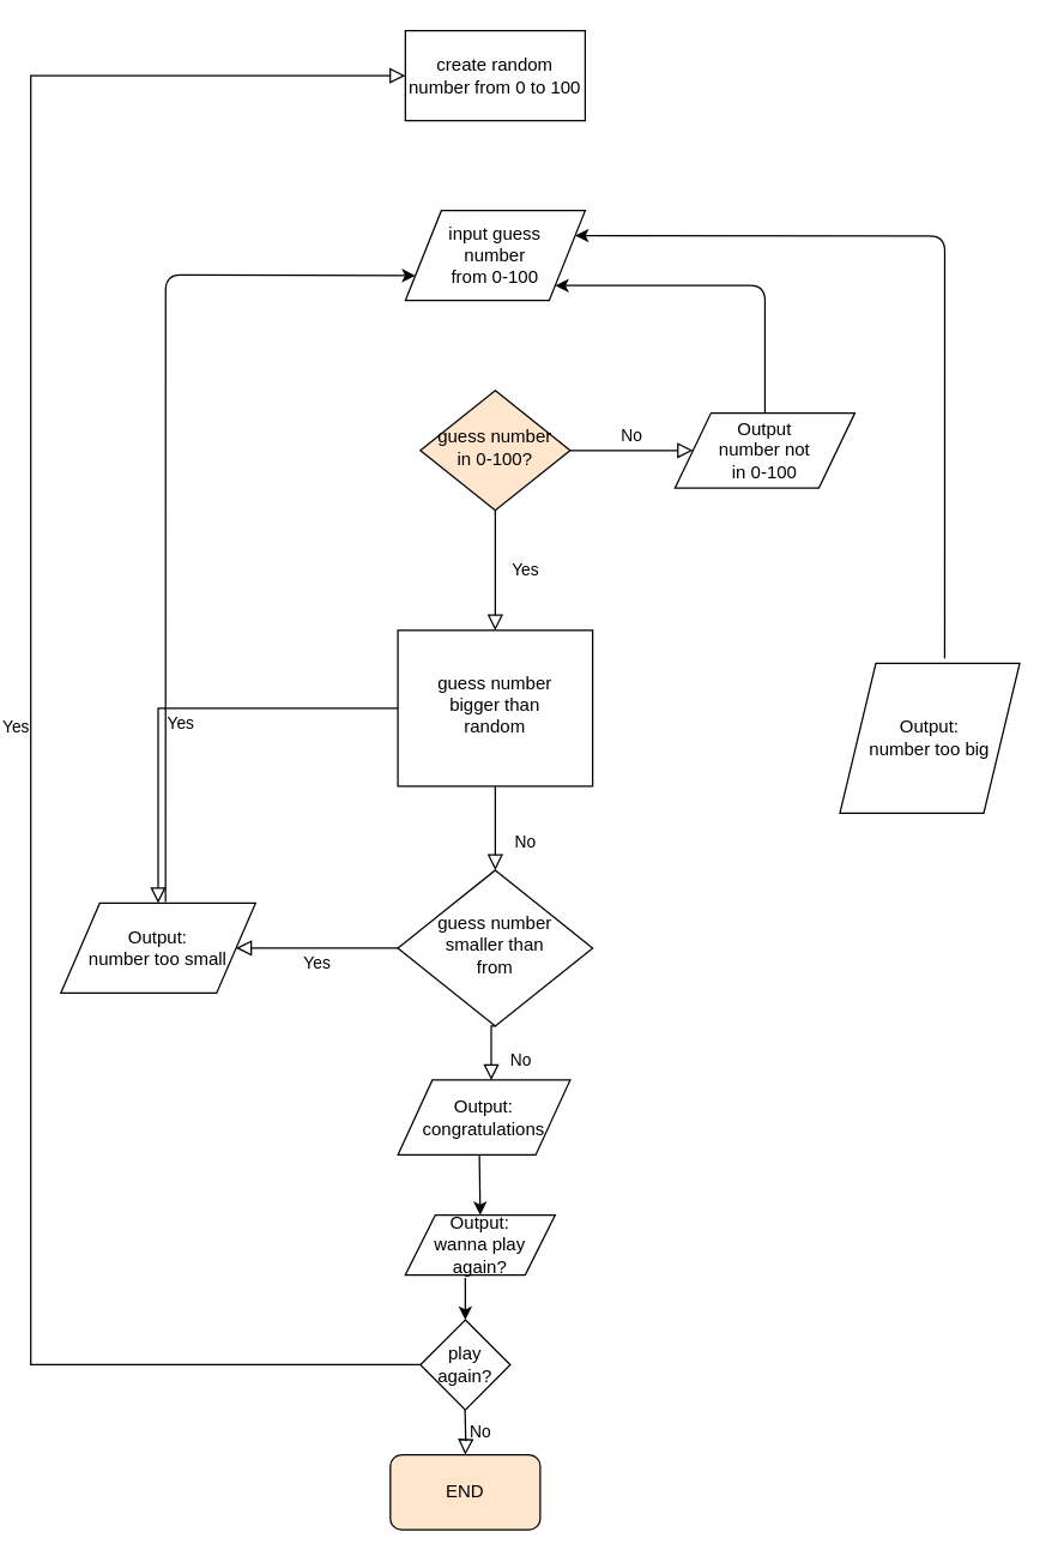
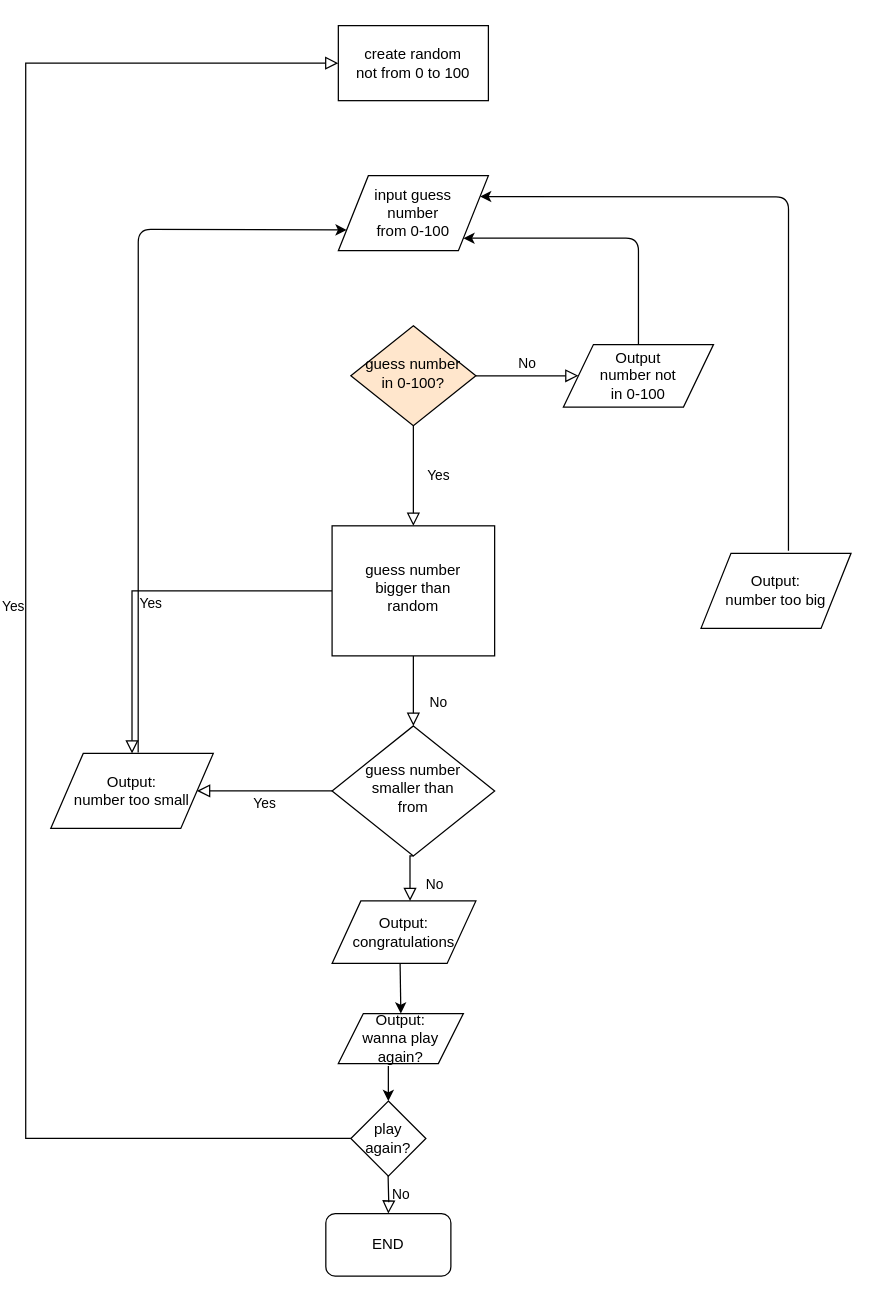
  <mxCell id="0" />
  <mxCell id="1" parent="0" />
  <mxCell id="2" value="Yes" style="rounded=0;html=1;jettySize=auto;orthogonalLoop=1;fontSize=11;endArrow=block;endFill=0;endSize=8;strokeWidth=1;shadow=0;labelBackgroundColor=none;edgeStyle=orthogonalEdgeStyle;" parent="1" source="3" target="6" edge="1"><mxGeometry y="20" relative="1" as="geometry"><mxPoint as="offset" /></mxGeometry></mxCell>
  <mxCell id="3" value="guess number&lt;br&gt;in 0-100?" style="rhombus;whiteSpace=wrap;html=1;shadow=0;fontFamily=Helvetica;fontSize=12;align=center;strokeWidth=1;spacing=6;spacingTop=-4;fillColor=#ffe6cc;" parent="1" vertex="1"><mxGeometry x="280" y="260" width="100" height="80" as="geometry" /></mxCell>
  <mxCell id="4" value="No" style="rounded=0;html=1;jettySize=auto;orthogonalLoop=1;fontSize=11;endArrow=block;endFill=0;endSize=8;strokeWidth=1;shadow=0;labelBackgroundColor=none;edgeStyle=orthogonalEdgeStyle;" parent="1" source="6" target="12" edge="1"><mxGeometry x="0.333" y="20" relative="1" as="geometry"><mxPoint as="offset" /><mxPoint x="330" y="560" as="targetPoint" /></mxGeometry></mxCell>
  <mxCell id="5" value="Yes" style="edgeStyle=orthogonalEdgeStyle;rounded=0;html=1;jettySize=auto;orthogonalLoop=1;fontSize=11;endArrow=block;endFill=0;endSize=8;strokeWidth=1;shadow=0;labelBackgroundColor=none;" parent="1" source="6" target="19" edge="1"><mxGeometry y="10" relative="1" as="geometry"><mxPoint as="offset" /><mxPoint x="530" y="472" as="targetPoint" /></mxGeometry></mxCell>
  <mxCell id="6" value="guess number&lt;br&gt;bigger than&lt;br&gt;random" style="whiteSpace=wrap;html=1;shadow=0;fontFamily=Helvetica;fontSize=12;align=center;strokeWidth=1;spacing=6;spacingTop=-4;rounded=0;" parent="1" vertex="1"><mxGeometry x="265" y="420" width="130" height="104" as="geometry" /></mxCell>
- <mxCell id="7" value="create random&lt;br&gt;number from 0 to 100" style="rounded=0;whiteSpace=wrap;html=1;" vertex="1" parent="1"><mxGeometry x="270" y="20" width="120" height="60" as="geometry" /></mxCell>
+ <mxCell id="7" value="create random&lt;br&gt;not from 0 to 100" style="rounded=0;whiteSpace=wrap;html=1;" vertex="1" parent="1"><mxGeometry x="270" y="20" width="120" height="60" as="geometry" /></mxCell>
  <mxCell id="8" value="input guess&lt;br&gt;number&lt;br&gt;from 0-100" style="shape=parallelogram;perimeter=parallelogramPerimeter;whiteSpace=wrap;html=1;" vertex="1" parent="1"><mxGeometry x="270" y="140" width="120" height="60" as="geometry" /></mxCell>
  <mxCell id="9" value="" style="endArrow=classic;html=1;entryX=1;entryY=1;entryDx=0;entryDy=0;exitX=0.5;exitY=0;exitDx=0;exitDy=0;" edge="1" parent="1" source="16" target="8"><mxGeometry width="50" height="50" relative="1" as="geometry"><mxPoint x="510" y="240" as="sourcePoint" /><mxPoint x="510" y="100" as="targetPoint" /><Array as="points"><mxPoint x="510" y="190" /></Array></mxGeometry></mxCell>
  <mxCell id="10" value="" style="endArrow=classic;html=1;entryX=1;entryY=0.25;entryDx=0;entryDy=0;exitX=0.583;exitY=-0.033;exitDx=0;exitDy=0;exitPerimeter=0;" edge="1" parent="1" source="18" target="8"><mxGeometry width="50" height="50" relative="1" as="geometry"><mxPoint x="630" y="420" as="sourcePoint" /><mxPoint x="430" y="160" as="targetPoint" /><Array as="points"><mxPoint x="630" y="157" /></Array></mxGeometry></mxCell>
  <mxCell id="11" value="" style="endArrow=classic;html=1;exitX=0.538;exitY=-0.011;exitDx=0;exitDy=0;entryX=0;entryY=0.75;entryDx=0;entryDy=0;exitPerimeter=0;" edge="1" parent="1" source="19" target="8"><mxGeometry width="50" height="50" relative="1" as="geometry"><mxPoint x="100" y="612" as="sourcePoint" /><mxPoint x="-69.997" y="156.667" as="targetPoint" /><Array as="points"><mxPoint y="183" x="110" /></Array></mxGeometry></mxCell>
  <mxCell id="12" value="guess number&lt;br&gt;smaller than&lt;br&gt;from" style="rhombus;whiteSpace=wrap;html=1;shadow=0;fontFamily=Helvetica;fontSize=12;align=center;strokeWidth=1;spacing=6;spacingTop=-4;" vertex="1" parent="1"><mxGeometry x="265" y="580" width="130" height="104" as="geometry" /></mxCell>
  <mxCell id="13" value="Yes" style="edgeStyle=orthogonalEdgeStyle;rounded=0;html=1;jettySize=auto;orthogonalLoop=1;fontSize=11;endArrow=block;endFill=0;endSize=8;strokeWidth=1;shadow=0;labelBackgroundColor=none;exitX=0;exitY=0.5;exitDx=0;exitDy=0;entryX=1;entryY=0.5;entryDx=0;entryDy=0;" edge="1" parent="1" source="12" target="19"><mxGeometry y="10" relative="1" as="geometry"><mxPoint as="offset" /><mxPoint x="230" y="740" as="sourcePoint" /><mxPoint x="180" y="632" as="targetPoint" /><Array as="points" /></mxGeometry></mxCell>
  <mxCell id="14" value="No" style="rounded=0;html=1;jettySize=auto;orthogonalLoop=1;fontSize=11;endArrow=block;endFill=0;endSize=8;strokeWidth=1;shadow=0;labelBackgroundColor=none;edgeStyle=orthogonalEdgeStyle;exitX=0.5;exitY=1;exitDx=0;exitDy=0;entryX=0.542;entryY=0;entryDx=0;entryDy=0;entryPerimeter=0;" edge="1" parent="1" source="12" target="20"><mxGeometry x="0.333" y="20" relative="1" as="geometry"><mxPoint as="offset" /><mxPoint x="330" y="690" as="sourcePoint" /><mxPoint x="330" y="740" as="targetPoint" /></mxGeometry></mxCell>
  <mxCell id="15" value="play again?" style="rhombus;whiteSpace=wrap;html=1;" vertex="1" parent="1"><mxGeometry x="280" y="880" width="60" height="60" as="geometry" /></mxCell>
  <mxCell id="16" value="&lt;span&gt;Output&lt;/span&gt;&lt;br&gt;&lt;span&gt;number not&lt;/span&gt;&lt;br&gt;&lt;span&gt;in 0-100&lt;/span&gt;" style="shape=parallelogram;perimeter=parallelogramPerimeter;whiteSpace=wrap;html=1;" vertex="1" parent="1"><mxGeometry x="450" y="275" width="120" height="50" as="geometry" /></mxCell>
  <mxCell id="17" value="No" style="edgeStyle=orthogonalEdgeStyle;rounded=0;html=1;jettySize=auto;orthogonalLoop=1;fontSize=11;endArrow=block;endFill=0;endSize=8;strokeWidth=1;shadow=0;labelBackgroundColor=none;entryX=0;entryY=0.5;entryDx=0;entryDy=0;" edge="1" parent="1"><mxGeometry y="10" relative="1" as="geometry"><mxPoint as="offset" /><mxPoint x="380" y="300" as="sourcePoint" /><mxPoint x="462" y="300" as="targetPoint" /></mxGeometry></mxCell>
- <mxCell id="18" value="&lt;span&gt;Output:&lt;/span&gt;&lt;br&gt;&lt;span&gt;number too big&lt;/span&gt;" style="shape=parallelogram;perimeter=parallelogramPerimeter;whiteSpace=wrap;html=1;" vertex="1" parent="1"><mxGeometry x="560" y="442" width="120" height="100" as="geometry" /></mxCell>
+ <mxCell id="18" value="&lt;span&gt;Output:&lt;/span&gt;&lt;br&gt;&lt;span&gt;number too big&lt;/span&gt;" style="shape=parallelogram;perimeter=parallelogramPerimeter;whiteSpace=wrap;html=1;" vertex="1" parent="1"><mxGeometry x="560" y="442" width="120" height="60" as="geometry" /></mxCell>
  <mxCell id="19" value="&lt;span&gt;Output:&lt;/span&gt;&lt;br&gt;&lt;span&gt;number too small&lt;/span&gt;" style="shape=parallelogram;perimeter=parallelogramPerimeter;whiteSpace=wrap;html=1;" vertex="1" parent="1"><mxGeometry x="40" y="602" width="130" height="60" as="geometry" /></mxCell>
  <mxCell id="20" value="&lt;span&gt;Output:&lt;/span&gt;&lt;br&gt;&lt;span&gt;congratulations&lt;/span&gt;" style="shape=parallelogram;perimeter=parallelogramPerimeter;whiteSpace=wrap;html=1;" vertex="1" parent="1"><mxGeometry x="265" y="720" width="115" height="50" as="geometry" /></mxCell>
  <mxCell id="21" value="Output:&lt;br&gt;wanna play again?" style="shape=parallelogram;perimeter=parallelogramPerimeter;whiteSpace=wrap;html=1;" vertex="1" parent="1"><mxGeometry x="270" y="810" width="100" height="40" as="geometry" /></mxCell>
  <mxCell id="22" value="" style="endArrow=classic;html=1;exitX=0.473;exitY=0.995;exitDx=0;exitDy=0;exitPerimeter=0;entryX=0.5;entryY=0;entryDx=0;entryDy=0;" edge="1" parent="1" source="20" target="21"><mxGeometry width="50" height="50" relative="1" as="geometry"><mxPoint x="310" y="800" as="sourcePoint" /><mxPoint x="360" y="750" as="targetPoint" /></mxGeometry></mxCell>
  <mxCell id="23" value="" style="endArrow=classic;html=1;" edge="1" parent="1" target="15"><mxGeometry width="50" height="50" relative="1" as="geometry"><mxPoint x="310" y="852" as="sourcePoint" /><mxPoint x="80" y="850" as="targetPoint" /></mxGeometry></mxCell>
  <mxCell id="24" value="No" style="edgeStyle=orthogonalEdgeStyle;rounded=0;html=1;jettySize=auto;orthogonalLoop=1;fontSize=11;endArrow=block;endFill=0;endSize=8;strokeWidth=1;shadow=0;labelBackgroundColor=none;" edge="1" parent="1" target="25"><mxGeometry y="10" relative="1" as="geometry"><mxPoint as="offset" /><mxPoint x="309.8" y="940" as="sourcePoint" /><mxPoint x="309.8" y="980.29" as="targetPoint" /></mxGeometry></mxCell>
- <mxCell id="25" value="END" style="rounded=1;whiteSpace=wrap;html=1;fillColor=#ffe6cc;" vertex="1" parent="1"><mxGeometry x="260" y="970" width="100" height="50" as="geometry" /></mxCell>
+ <mxCell id="25" value="END" style="rounded=1;whiteSpace=wrap;html=1;" vertex="1" parent="1"><mxGeometry x="260" y="970" width="100" height="50" as="geometry" /></mxCell>
  <mxCell id="26" value="Yes" style="edgeStyle=orthogonalEdgeStyle;rounded=0;html=1;jettySize=auto;orthogonalLoop=1;fontSize=11;endArrow=block;endFill=0;endSize=8;strokeWidth=1;shadow=0;labelBackgroundColor=none;exitX=0;exitY=0.5;exitDx=0;exitDy=0;entryX=0;entryY=0.5;entryDx=0;entryDy=0;" edge="1" parent="1" target="7"><mxGeometry y="10" relative="1" as="geometry"><mxPoint as="offset" /><mxPoint x="280" y="909.83" as="sourcePoint" /><mxPoint x="30" y="40" as="targetPoint" /><Array as="points"><mxPoint x="20" y="910" /><mxPoint x="20" y="50" /></Array></mxGeometry></mxCell>
